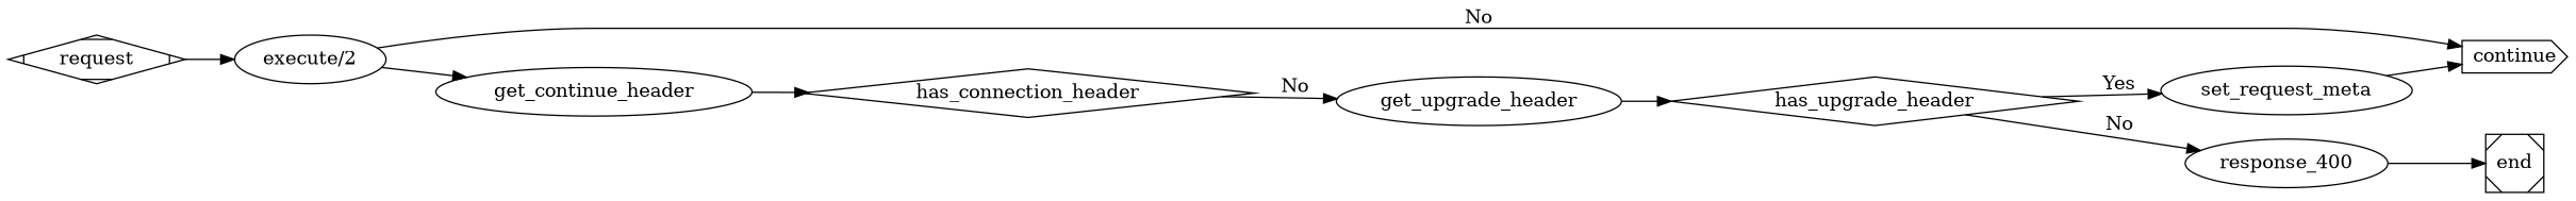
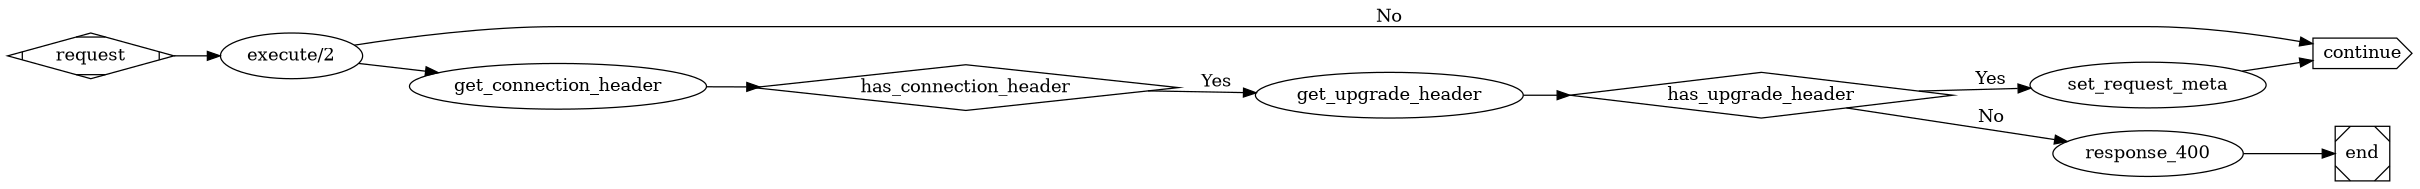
  digraph {
    rankdir=LR
    request [shape=Mdiamond]
    n2 [label="execute/2"]
    continue [shape=cds]
-   get_connection_header [label=get_continue_header]
+   get_connection_header
    has_connection_header [shape=diamond]
    get_upgrade_header
    has_upgrade_header [shape=diamond]
    set_request_meta
    response_400
    end [shape=Msquare]
    request -> n2
    n2 -> continue [label=No]
    n2 -> get_connection_header
    get_connection_header -> has_connection_header
-   has_connection_header -> get_upgrade_header [label=No]
+   has_connection_header -> get_upgrade_header [label=Yes]
    get_upgrade_header -> has_upgrade_header
    has_upgrade_header -> set_request_meta [label=Yes]
    has_upgrade_header -> response_400 [label=No]
    set_request_meta -> continue
    response_400 -> end
  }
